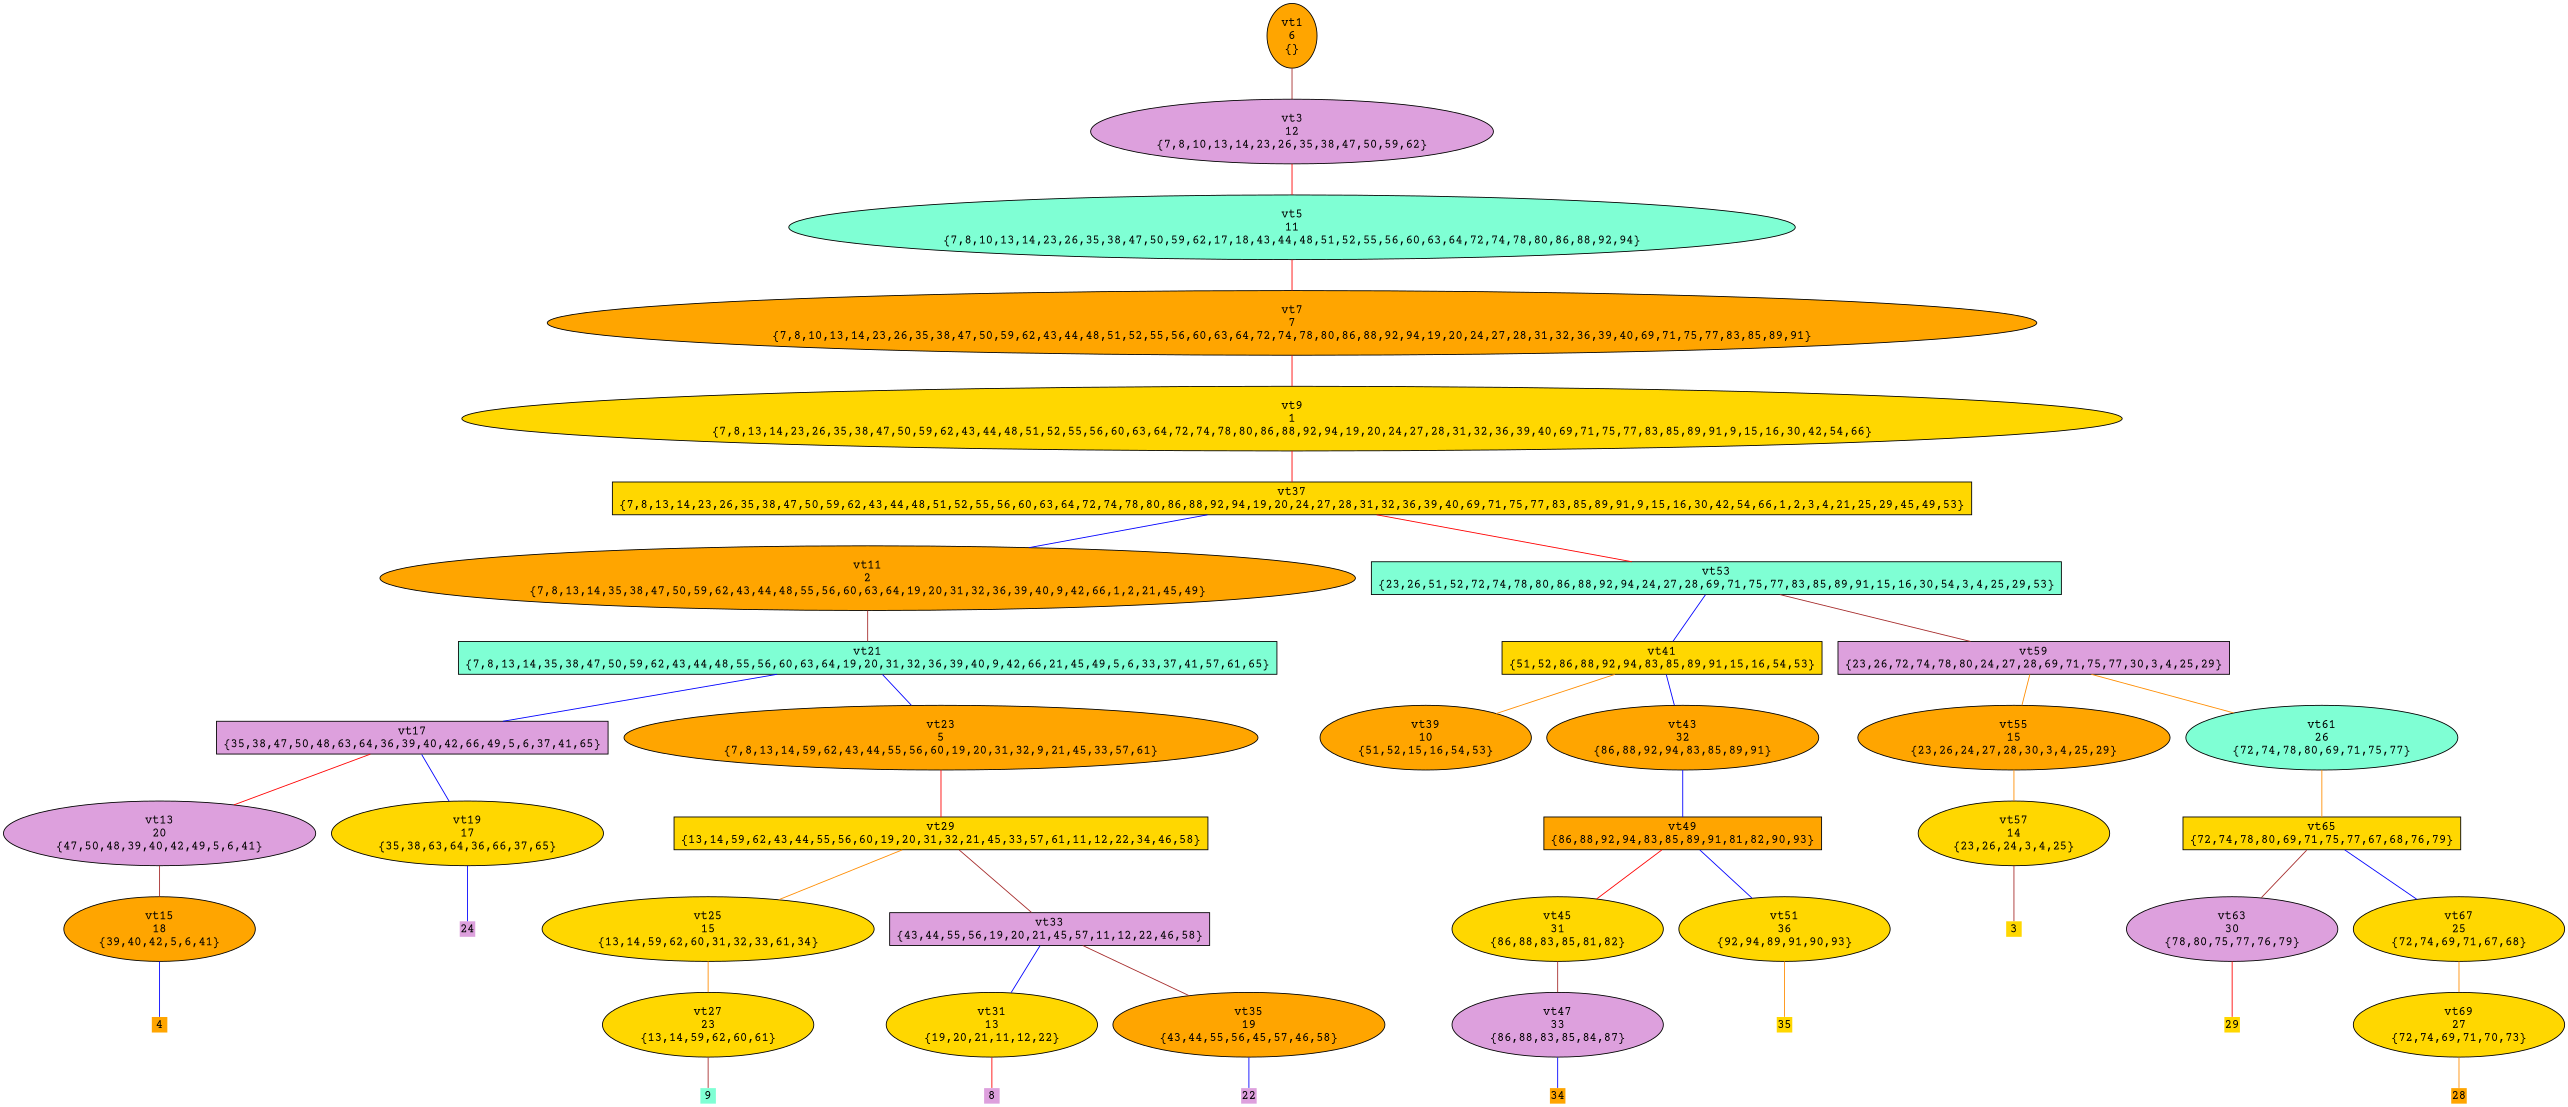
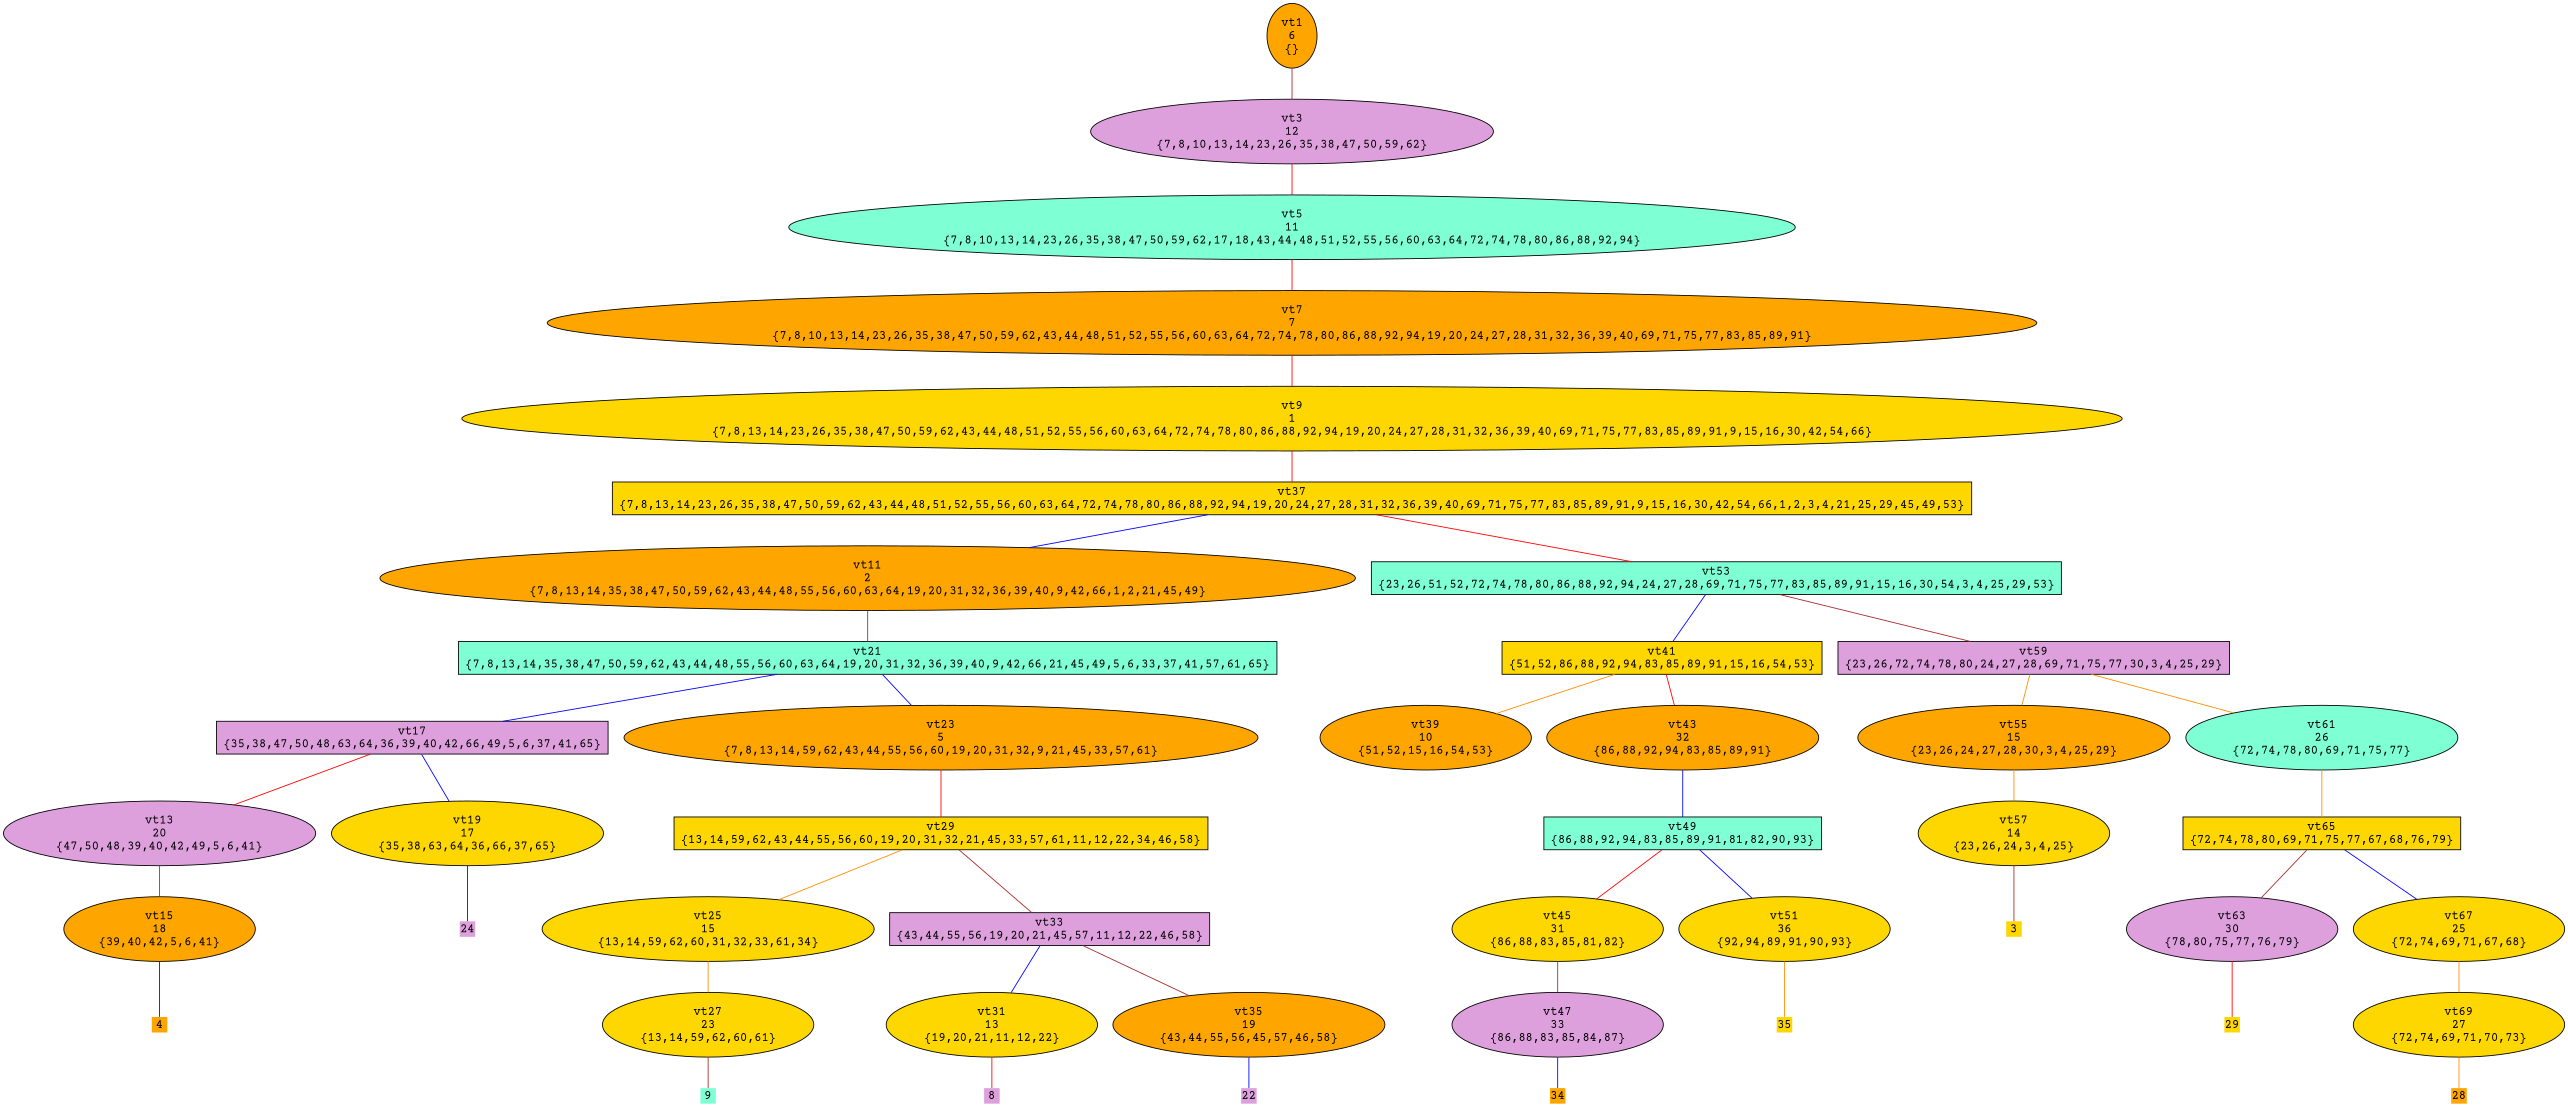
  digraph {
    fontname="Courier Prime"
    node [fillcolor=gold fontname="Courier Prime" shape=ellipse style=filled]
    edge [arrowhead=none color=blue fontname="Courier Prime"]
    n1 [fillcolor=orange label="vt1\n6\n{}"]
    n2 [fillcolor=plum label="vt3\n12\n{7,8,10,13,14,23,26,35,38,47,50,59,62}"]
    n3 [fillcolor=aquamarine label="vt5\n11\n{7,8,10,13,14,23,26,35,38,47,50,59,62,17,18,43,44,48,51,52,55,56,60,63,64,72,74,78,80,86,88,92,94}"]
    n4 [fillcolor=orange label="vt7\n7\n{7,8,10,13,14,23,26,35,38,47,50,59,62,43,44,48,51,52,55,56,60,63,64,72,74,78,80,86,88,92,94,19,20,24,27,28,31,32,36,39,40,69,71,75,77,83,85,89,91}"]
    n5 [label="vt9\n1\n{7,8,13,14,23,26,35,38,47,50,59,62,43,44,48,51,52,55,56,60,63,64,72,74,78,80,86,88,92,94,19,20,24,27,28,31,32,36,39,40,69,71,75,77,83,85,89,91,9,15,16,30,42,54,66}"]
    n6 [label="vt37\n{7,8,13,14,23,26,35,38,47,50,59,62,43,44,48,51,52,55,56,60,63,64,72,74,78,80,86,88,92,94,19,20,24,27,28,31,32,36,39,40,69,71,75,77,83,85,89,91,9,15,16,30,42,54,66,1,2,3,4,21,25,29,45,49,53}" shape=box]
    n7 [fillcolor=orange label="vt11\n2\n{7,8,13,14,35,38,47,50,59,62,43,44,48,55,56,60,63,64,19,20,31,32,36,39,40,9,42,66,1,2,21,45,49}"]
    n8 [fillcolor=aquamarine label="vt53\n{23,26,51,52,72,74,78,80,86,88,92,94,24,27,28,69,71,75,77,83,85,89,91,15,16,30,54,3,4,25,29,53}" shape=box]
    n9 [fillcolor=aquamarine label="vt21\n{7,8,13,14,35,38,47,50,59,62,43,44,48,55,56,60,63,64,19,20,31,32,36,39,40,9,42,66,21,45,49,5,6,33,37,41,57,61,65}" shape=box]
    n10 [label="vt41\n{51,52,86,88,92,94,83,85,89,91,15,16,54,53}" shape=box]
    n11 [fillcolor=plum label="vt59\n{23,26,72,74,78,80,24,27,28,69,71,75,77,30,3,4,25,29}" shape=box]
    n12 [fillcolor=plum label="vt17\n{35,38,47,50,48,63,64,36,39,40,42,66,49,5,6,37,41,65}" shape=box]
    n13 [fillcolor=orange label="vt23\n5\n{7,8,13,14,59,62,43,44,55,56,60,19,20,31,32,9,21,45,33,57,61}"]
    n14 [fillcolor=plum label="vt13\n20\n{47,50,48,39,40,42,49,5,6,41}"]
    n15 [label="vt19\n17\n{35,38,63,64,36,66,37,65}"]
    n16 [label="vt29\n{13,14,59,62,43,44,55,56,60,19,20,31,32,21,45,33,57,61,11,12,22,34,46,58}" shape=box]
    n17 [fillcolor=orange label="vt15\n18\n{39,40,42,5,6,41}"]
    n18 [fillcolor=plum fixedsize=true fontsize=14 height=.25 label=24 shape=plaintext width=.25]
    n19 [fillcolor=orange fixedsize=true fontsize=14 height=.25 label=4 shape=plaintext width=.25]
    n20 [label="vt25\n15\n{13,14,59,62,60,31,32,33,61,34}"]
    n21 [fillcolor=plum label="vt33\n{43,44,55,56,19,20,21,45,57,11,12,22,46,58}" shape=box]
    n22 [label="vt27\n23\n{13,14,59,62,60,61}"]
    n23 [label="vt31\n13\n{19,20,21,11,12,22}"]
    n24 [fillcolor=orange label="vt35\n19\n{43,44,55,56,45,57,46,58}"]
    n25 [fillcolor=aquamarine fixedsize=true fontsize=14 height=.25 label=9 shape=plaintext width=.25]
    n26 [fillcolor=plum fixedsize=true fontsize=14 height=.25 label=8 shape=plaintext width=.25]
    n27 [fillcolor=plum fixedsize=true fontsize=14 height=.25 label=22 shape=plaintext width=.25]
    n28 [fillcolor=orange label="vt39\n10\n{51,52,15,16,54,53}"]
    n29 [fillcolor=orange label="vt43\n32\n{86,88,92,94,83,85,89,91}"]
    n30 [fillcolor=orange label="vt55\n15\n{23,26,24,27,28,30,3,4,25,29}"]
    n31 [fillcolor=aquamarine label="vt61\n26\n{72,74,78,80,69,71,75,77}"]
-   n32 [fillcolor=orange label="vt49\n{86,88,92,94,83,85,89,91,81,82,90,93}" shape=box]
+   n32 [fillcolor=aquamarine label="vt49\n{86,88,92,94,83,85,89,91,81,82,90,93}" shape=box]
    n33 [label="vt45\n31\n{86,88,83,85,81,82}"]
    n34 [label="vt51\n36\n{92,94,89,91,90,93}"]
    n35 [fillcolor=plum label="vt47\n33\n{86,88,83,85,84,87}"]
    n36 [fixedsize=true fontsize=14 height=.25 label=35 shape=plaintext width=.25]
    n37 [fillcolor=orange fixedsize=true fontsize=14 height=.25 label=34 shape=plaintext width=.25]
    n38 [label="vt57\n14\n{23,26,24,3,4,25}"]
    n39 [label="vt65\n{72,74,78,80,69,71,75,77,67,68,76,79}" shape=box]
    n40 [fixedsize=true fontsize=14 height=.25 label=3 shape=plaintext width=.25]
    n41 [fillcolor=plum label="vt63\n30\n{78,80,75,77,76,79}"]
    n42 [label="vt67\n25\n{72,74,69,71,67,68}"]
    n43 [fixedsize=true fontsize=14 height=.25 label=29 shape=plaintext width=.25]
    n44 [label="vt69\n27\n{72,74,69,71,70,73}"]
    n45 [fillcolor=orange fixedsize=true fontsize=14 height=.25 label=28 shape=plaintext width=.25]
    n1 -> n2 [color=brown]
    n2 -> n3 [color=red]
    n3 -> n4 [color=red]
    n4 -> n5 [color=red]
    n5 -> n6 [color=red]
    n6 -> n7
    n6 -> n8 [color=red]
    n7 -> n9 [color=brown]
    n8 -> n10
    n8 -> n11 [color=brown]
    n9 -> n12
    n9 -> n13
    n10 -> n28 [color=darkorange]
-   n10 -> n29
+   n10 -> n29 [color=red]
    n11 -> n30 [color=darkorange]
    n11 -> n31 [color=darkorange]
    n12 -> n14 [color=red]
    n12 -> n15
    n13 -> n16 [color=red]
    n14 -> n17 [color=brown]
    n15 -> n18
    n16 -> n20 [color=darkorange]
    n16 -> n21 [color=brown]
    n17 -> n19
    n20 -> n22 [color=darkorange]
    n21 -> n23
    n21 -> n24 [color=brown]
    n22 -> n25 [color=brown]
    n23 -> n26 [color=red]
    n24 -> n27
    n29 -> n32
    n30 -> n38 [color=darkorange]
    n31 -> n39 [color=darkorange]
    n32 -> n33 [color=red]
    n32 -> n34
    n33 -> n35 [color=brown]
    n34 -> n36 [color=darkorange]
    n35 -> n37
    n38 -> n40 [color=brown]
    n39 -> n41 [color=brown]
    n39 -> n42
    n41 -> n43 [color=red]
    n42 -> n44 [color=darkorange]
    n44 -> n45 [color=darkorange]
  }
